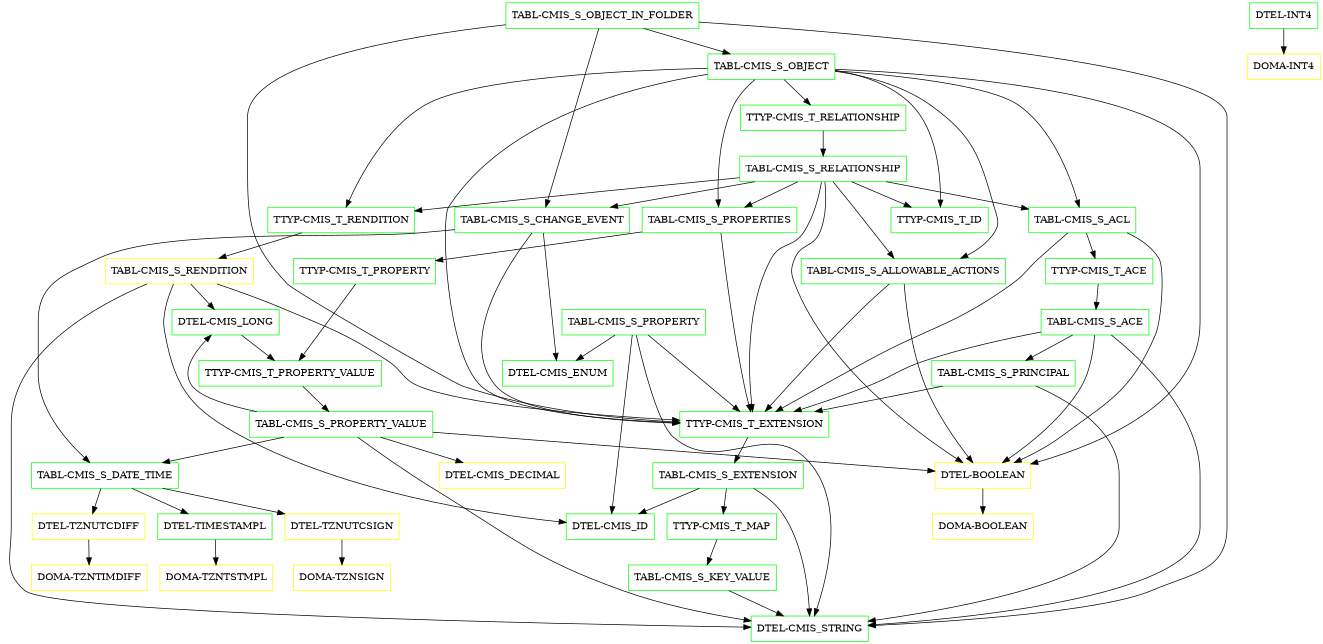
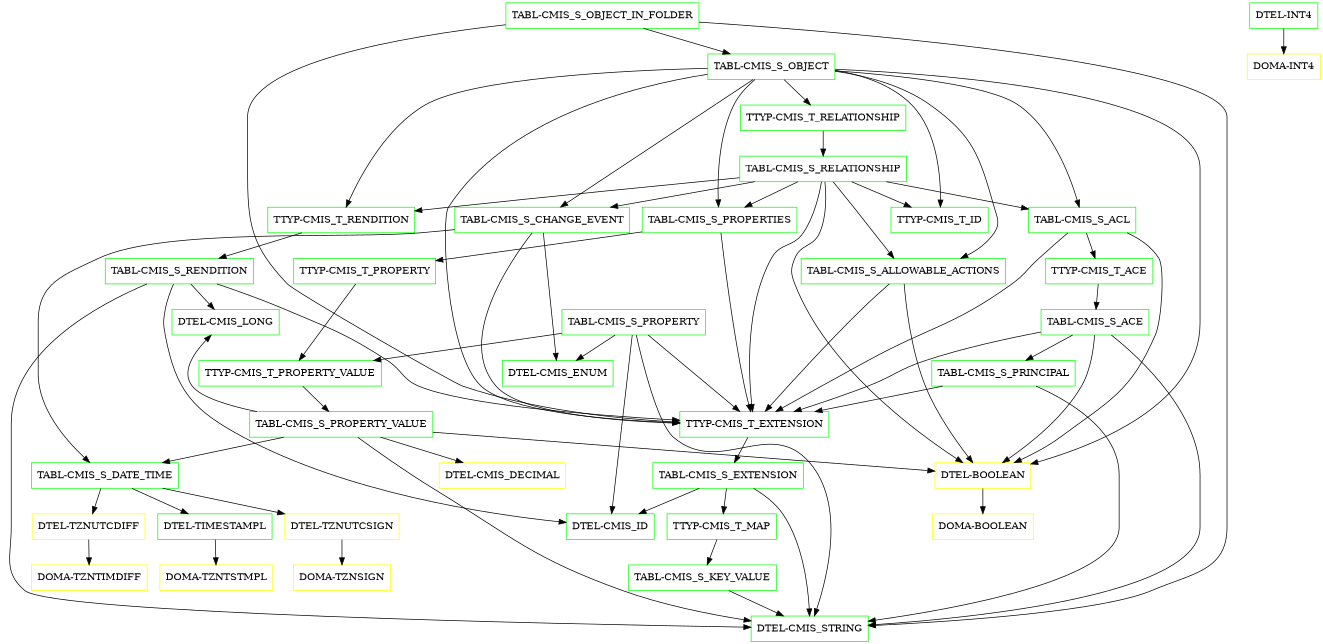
  digraph {
    node [color=green shape=box]
    "TABL-CMIS_S_OBJECT_IN_FOLDER"
    "TTYP-CMIS_T_EXTENSION"
    "DTEL-CMIS_STRING"
    "TABL-CMIS_S_OBJECT"
    "TABL-CMIS_S_EXTENSION"
    "TTYP-CMIS_T_RENDITION"
    "TTYP-CMIS_T_ID"
    "DTEL-BOOLEAN" [color=yellow]
    "TABL-CMIS_S_ACL"
    "TABL-CMIS_S_CHANGE_EVENT"
    "TTYP-CMIS_T_RELATIONSHIP"
    "TABL-CMIS_S_ALLOWABLE_ACTIONS"
    "TABL-CMIS_S_PROPERTIES"
    "TTYP-CMIS_T_MAP"
    "DTEL-CMIS_ID"
    "TABL-CMIS_S_KEY_VALUE"
-   "TABL-CMIS_S_RENDITION" [color=yellow]
+   "TABL-CMIS_S_RENDITION"
    "DOMA-BOOLEAN" [color=yellow]
    "TTYP-CMIS_T_ACE"
    "TABL-CMIS_S_DATE_TIME"
    "DTEL-CMIS_ENUM"
    "TABL-CMIS_S_RELATIONSHIP"
    "TTYP-CMIS_T_PROPERTY"
    "DTEL-CMIS_LONG"
    "DOMA-INT4" [color=yellow]
    "DTEL-INT4"
    "TABL-CMIS_S_ACE"
    "TABL-CMIS_S_PRINCIPAL"
    "DTEL-TZNUTCSIGN" [color=yellow]
    "DTEL-TZNUTCDIFF" [color=yellow]
    "DTEL-TIMESTAMPL"
    "DOMA-TZNSIGN" [color=yellow]
    "DOMA-TZNTIMDIFF" [color=yellow]
    "DOMA-TZNTSTMPL" [color=yellow]
    "TTYP-CMIS_T_PROPERTY_VALUE"
    "TABL-CMIS_S_PROPERTY"
    "TABL-CMIS_S_PROPERTY_VALUE"
    "DTEL-CMIS_DECIMAL" [color=yellow]
    "TABL-CMIS_S_OBJECT_IN_FOLDER" -> "TTYP-CMIS_T_EXTENSION"
    "TABL-CMIS_S_OBJECT_IN_FOLDER" -> "DTEL-CMIS_STRING"
    "TABL-CMIS_S_OBJECT_IN_FOLDER" -> "TABL-CMIS_S_OBJECT"
    "TTYP-CMIS_T_EXTENSION" -> "TABL-CMIS_S_EXTENSION"
    "TABL-CMIS_S_OBJECT" -> "TTYP-CMIS_T_EXTENSION"
    "TABL-CMIS_S_OBJECT" -> "TTYP-CMIS_T_RENDITION"
    "TABL-CMIS_S_OBJECT" -> "TTYP-CMIS_T_ID"
    "TABL-CMIS_S_OBJECT" -> "DTEL-BOOLEAN"
    "TABL-CMIS_S_OBJECT" -> "TABL-CMIS_S_ACL"
-   "TABL-CMIS_S_OBJECT_IN_FOLDER" -> "TABL-CMIS_S_CHANGE_EVENT"
+   "TABL-CMIS_S_OBJECT" -> "TABL-CMIS_S_CHANGE_EVENT"
    "TABL-CMIS_S_OBJECT" -> "TTYP-CMIS_T_RELATIONSHIP"
    "TABL-CMIS_S_OBJECT" -> "TABL-CMIS_S_ALLOWABLE_ACTIONS"
    "TABL-CMIS_S_OBJECT" -> "TABL-CMIS_S_PROPERTIES"
    "TABL-CMIS_S_EXTENSION" -> "DTEL-CMIS_STRING"
    "TABL-CMIS_S_EXTENSION" -> "TTYP-CMIS_T_MAP"
    "TABL-CMIS_S_EXTENSION" -> "DTEL-CMIS_ID"
    "TTYP-CMIS_T_RENDITION" -> "TABL-CMIS_S_RENDITION"
    "DTEL-BOOLEAN" -> "DOMA-BOOLEAN"
    "TABL-CMIS_S_ACL" -> "TTYP-CMIS_T_EXTENSION"
    "TABL-CMIS_S_ACL" -> "DTEL-BOOLEAN"
    "TABL-CMIS_S_ACL" -> "TTYP-CMIS_T_ACE"
    "TABL-CMIS_S_CHANGE_EVENT" -> "TTYP-CMIS_T_EXTENSION"
    "TABL-CMIS_S_CHANGE_EVENT" -> "TABL-CMIS_S_DATE_TIME"
    "TABL-CMIS_S_CHANGE_EVENT" -> "DTEL-CMIS_ENUM"
    "TTYP-CMIS_T_RELATIONSHIP" -> "TABL-CMIS_S_RELATIONSHIP"
    "TABL-CMIS_S_ALLOWABLE_ACTIONS" -> "TTYP-CMIS_T_EXTENSION"
    "TABL-CMIS_S_ALLOWABLE_ACTIONS" -> "DTEL-BOOLEAN"
    "TABL-CMIS_S_PROPERTIES" -> "TTYP-CMIS_T_EXTENSION"
    "TABL-CMIS_S_PROPERTIES" -> "TTYP-CMIS_T_PROPERTY"
    "TTYP-CMIS_T_MAP" -> "TABL-CMIS_S_KEY_VALUE"
    "TABL-CMIS_S_KEY_VALUE" -> "DTEL-CMIS_STRING"
    "TABL-CMIS_S_RENDITION" -> "TTYP-CMIS_T_EXTENSION"
    "TABL-CMIS_S_RENDITION" -> "DTEL-CMIS_STRING"
    "TABL-CMIS_S_RENDITION" -> "DTEL-CMIS_ID"
    "TABL-CMIS_S_RENDITION" -> "DTEL-CMIS_LONG"
    "TTYP-CMIS_T_ACE" -> "TABL-CMIS_S_ACE"
    "TABL-CMIS_S_DATE_TIME" -> "DTEL-TZNUTCSIGN"
    "TABL-CMIS_S_DATE_TIME" -> "DTEL-TZNUTCDIFF"
    "TABL-CMIS_S_DATE_TIME" -> "DTEL-TIMESTAMPL"
    "TABL-CMIS_S_RELATIONSHIP" -> "TTYP-CMIS_T_EXTENSION"
    "TABL-CMIS_S_RELATIONSHIP" -> "TTYP-CMIS_T_RENDITION"
    "TABL-CMIS_S_RELATIONSHIP" -> "TTYP-CMIS_T_ID"
    "TABL-CMIS_S_RELATIONSHIP" -> "DTEL-BOOLEAN"
    "TABL-CMIS_S_RELATIONSHIP" -> "TABL-CMIS_S_ACL"
    "TABL-CMIS_S_RELATIONSHIP" -> "TABL-CMIS_S_CHANGE_EVENT"
    "TABL-CMIS_S_RELATIONSHIP" -> "TABL-CMIS_S_ALLOWABLE_ACTIONS"
    "TABL-CMIS_S_RELATIONSHIP" -> "TABL-CMIS_S_PROPERTIES"
    "TTYP-CMIS_T_PROPERTY" -> "TTYP-CMIS_T_PROPERTY_VALUE"
    "DTEL-INT4" -> "DOMA-INT4"
    "TABL-CMIS_S_ACE" -> "TTYP-CMIS_T_EXTENSION"
    "TABL-CMIS_S_ACE" -> "DTEL-CMIS_STRING"
    "TABL-CMIS_S_ACE" -> "DTEL-BOOLEAN"
    "TABL-CMIS_S_ACE" -> "TABL-CMIS_S_PRINCIPAL"
    "TABL-CMIS_S_PRINCIPAL" -> "TTYP-CMIS_T_EXTENSION"
    "TABL-CMIS_S_PRINCIPAL" -> "DTEL-CMIS_STRING"
    "DTEL-TZNUTCSIGN" -> "DOMA-TZNSIGN"
    "DTEL-TZNUTCDIFF" -> "DOMA-TZNTIMDIFF"
    "DTEL-TIMESTAMPL" -> "DOMA-TZNTSTMPL"
    "TTYP-CMIS_T_PROPERTY_VALUE" -> "TABL-CMIS_S_PROPERTY_VALUE"
    "TABL-CMIS_S_PROPERTY" -> "TTYP-CMIS_T_EXTENSION"
    "TABL-CMIS_S_PROPERTY" -> "DTEL-CMIS_STRING"
    "TABL-CMIS_S_PROPERTY" -> "DTEL-CMIS_ID"
    "TABL-CMIS_S_PROPERTY" -> "DTEL-CMIS_ENUM"
-   "DTEL-CMIS_LONG" -> "TTYP-CMIS_T_PROPERTY_VALUE"
+   "TABL-CMIS_S_PROPERTY" -> "TTYP-CMIS_T_PROPERTY_VALUE"
    "TABL-CMIS_S_PROPERTY_VALUE" -> "DTEL-CMIS_STRING"
    "TABL-CMIS_S_PROPERTY_VALUE" -> "DTEL-BOOLEAN"
    "TABL-CMIS_S_PROPERTY_VALUE" -> "TABL-CMIS_S_DATE_TIME"
    "TABL-CMIS_S_PROPERTY_VALUE" -> "DTEL-CMIS_LONG"
    "TABL-CMIS_S_PROPERTY_VALUE" -> "DTEL-CMIS_DECIMAL"
  }
